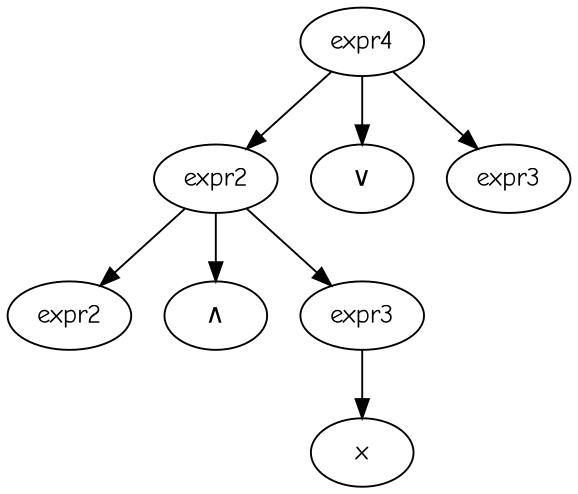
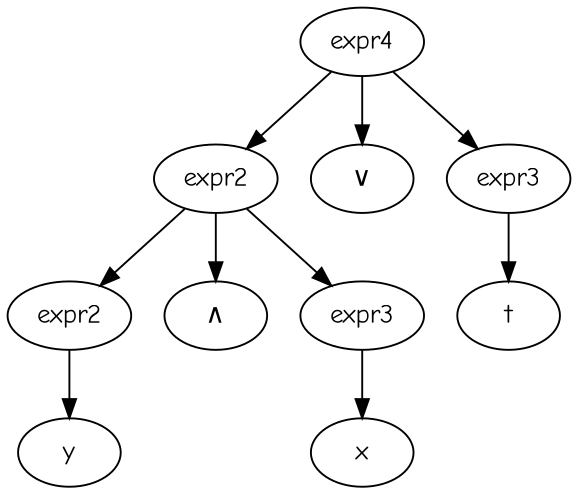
  digraph {
    fontname="Comic Neue"
    node [fontname="Comic Neue"]
    edge [fontname="Comic Neue"]
    n1 [label=expr2]
    n2 [label=expr2]
    n3 [label="∧"]
    n4 [label=expr3]
+   y
    x
    n7 [label="∨"]
    n8 [label=expr3]
+   t
    n10 [label=expr4]
    n1 -> n2
    n1 -> n3
    n1 -> n4
+   n2 -> y
    n4 -> x
+   n8 -> t
    n10 -> n1
    n10 -> n7
    n10 -> n8
  }
